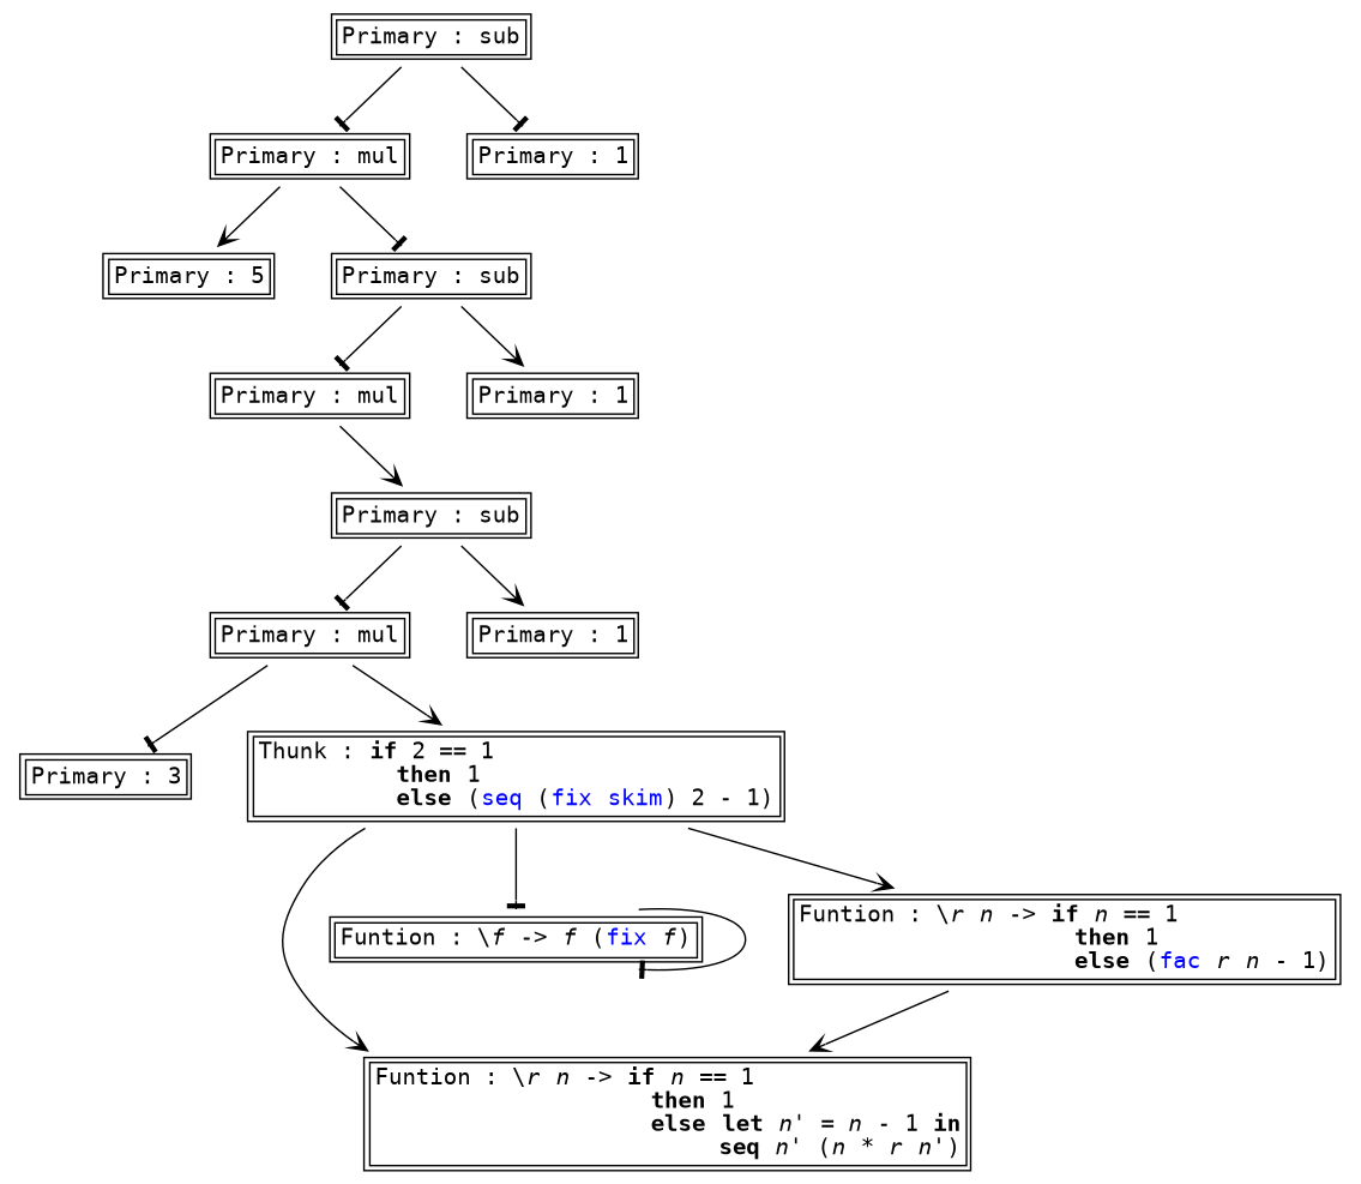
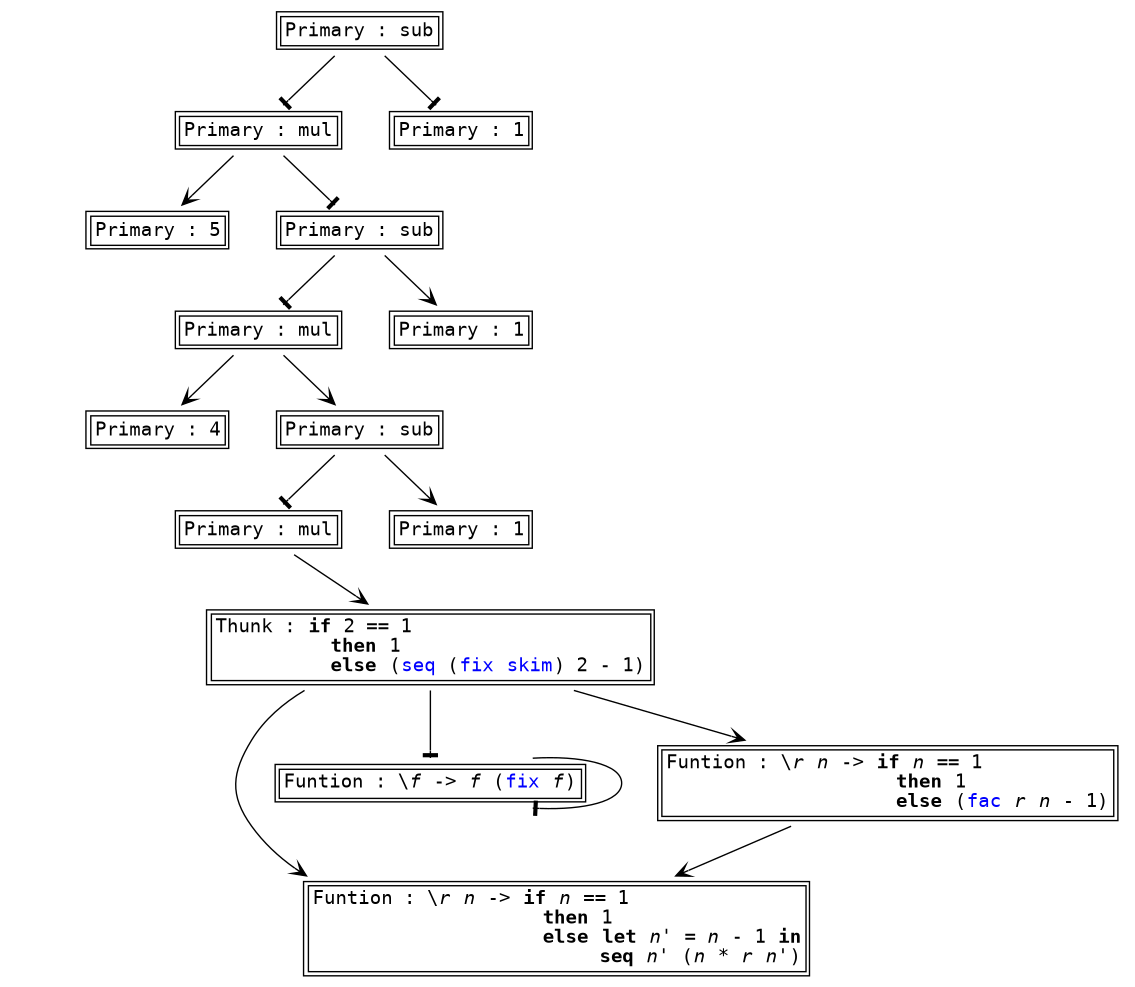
  digraph {
    node [fontname=monospace shape=plaintext]
    edge [arrowhead=vee]
    n1 [label=<<TABLE ALIGN="LEFT"><TR><TD BALIGN="LEFT" ALIGN="LEFT">Funtion&nbsp;:&nbsp;\<I>r</I>&nbsp;<I>n</I>&nbsp;-&gt;&nbsp;<B>if</B>&nbsp;<I>n</I>&nbsp;==&nbsp;1&nbsp;&nbsp;&nbsp;&nbsp;&nbsp;&nbsp;&nbsp;&nbsp;&nbsp;&nbsp;&nbsp;&nbsp;&nbsp;&nbsp;&nbsp;<BR />&nbsp;&nbsp;&nbsp;&nbsp;&nbsp;&nbsp;&nbsp;&nbsp;&nbsp;&nbsp;&nbsp;&nbsp;&nbsp;&nbsp;&nbsp;&nbsp;&nbsp;&nbsp;&nbsp;&nbsp;<B>then</B>&nbsp;1&nbsp;&nbsp;&nbsp;&nbsp;&nbsp;&nbsp;&nbsp;&nbsp;&nbsp;&nbsp;&nbsp;&nbsp;&nbsp;&nbsp;&nbsp;&nbsp;<BR />&nbsp;&nbsp;&nbsp;&nbsp;&nbsp;&nbsp;&nbsp;&nbsp;&nbsp;&nbsp;&nbsp;&nbsp;&nbsp;&nbsp;&nbsp;&nbsp;&nbsp;&nbsp;&nbsp;&nbsp;<B>else</B>&nbsp;<B>let</B>&nbsp;<I>n'</I>&nbsp;=&nbsp;<I>n</I>&nbsp;-&nbsp;1&nbsp;<B>in</B><BR />&nbsp;&nbsp;&nbsp;&nbsp;&nbsp;&nbsp;&nbsp;&nbsp;&nbsp;&nbsp;&nbsp;&nbsp;&nbsp;&nbsp;&nbsp;&nbsp;&nbsp;&nbsp;&nbsp;&nbsp;&nbsp;&nbsp;&nbsp;&nbsp;&nbsp;<B>seq</B>&nbsp;<I>n'</I>&nbsp;(<I>n</I>&nbsp;*&nbsp;<I>r</I>&nbsp;<I>n'</I>)<BR /></TD></TR></TABLE>>]
    n2 [label=<<TABLE ALIGN="LEFT"><TR><TD BALIGN="LEFT" ALIGN="LEFT">Funtion&nbsp;:&nbsp;\<I>f</I>&nbsp;-&gt;&nbsp;<I>f</I>&nbsp;(<FONT COLOR="blue">fix</FONT>&nbsp;<I>f</I>)<BR /></TD></TR></TABLE>>]
    n3 [label=<<TABLE ALIGN="LEFT"><TR><TD BALIGN="LEFT" ALIGN="LEFT">Primary&nbsp;:&nbsp;sub<BR /></TD></TR></TABLE>>]
    n4 [label=<<TABLE ALIGN="LEFT"><TR><TD BALIGN="LEFT" ALIGN="LEFT">Primary&nbsp;:&nbsp;mul<BR /></TD></TR></TABLE>>]
    n5 [label=<<TABLE ALIGN="LEFT"><TR><TD BALIGN="LEFT" ALIGN="LEFT">Primary&nbsp;:&nbsp;1<BR /></TD></TR></TABLE>>]
    n6 [label=<<TABLE ALIGN="LEFT"><TR><TD BALIGN="LEFT" ALIGN="LEFT">Primary&nbsp;:&nbsp;5<BR /></TD></TR></TABLE>>]
    n7 [label=<<TABLE ALIGN="LEFT"><TR><TD BALIGN="LEFT" ALIGN="LEFT">Primary&nbsp;:&nbsp;sub<BR /></TD></TR></TABLE>>]
    n8 [label=<<TABLE ALIGN="LEFT"><TR><TD BALIGN="LEFT" ALIGN="LEFT">Primary&nbsp;:&nbsp;mul<BR /></TD></TR></TABLE>>]
    n9 [label=<<TABLE ALIGN="LEFT"><TR><TD BALIGN="LEFT" ALIGN="LEFT">Primary&nbsp;:&nbsp;1<BR /></TD></TR></TABLE>>]
+   n10 [label=<<TABLE ALIGN="LEFT"><TR><TD BALIGN="LEFT" ALIGN="LEFT">Primary&nbsp;:&nbsp;4<BR /></TD></TR></TABLE>>]
    n11 [label=<<TABLE ALIGN="LEFT"><TR><TD BALIGN="LEFT" ALIGN="LEFT">Primary&nbsp;:&nbsp;sub<BR /></TD></TR></TABLE>>]
    n12 [label=<<TABLE ALIGN="LEFT"><TR><TD BALIGN="LEFT" ALIGN="LEFT">Primary&nbsp;:&nbsp;mul<BR /></TD></TR></TABLE>>]
    n13 [label=<<TABLE ALIGN="LEFT"><TR><TD BALIGN="LEFT" ALIGN="LEFT">Primary&nbsp;:&nbsp;1<BR /></TD></TR></TABLE>>]
-   n14 [label=<<TABLE ALIGN="LEFT"><TR><TD BALIGN="LEFT" ALIGN="LEFT">Primary&nbsp;:&nbsp;3<BR /></TD></TR></TABLE>>]
    n15 [label=<<TABLE ALIGN="LEFT"><TR><TD BALIGN="LEFT" ALIGN="LEFT">Thunk&nbsp;:&nbsp;<B>if</B>&nbsp;2&nbsp;==&nbsp;1&nbsp;&nbsp;&nbsp;&nbsp;&nbsp;&nbsp;&nbsp;&nbsp;&nbsp;&nbsp;&nbsp;&nbsp;&nbsp;&nbsp;&nbsp;&nbsp;&nbsp;&nbsp;&nbsp;&nbsp;<BR />&nbsp;&nbsp;&nbsp;&nbsp;&nbsp;&nbsp;&nbsp;&nbsp;&nbsp;&nbsp;<B>then</B>&nbsp;1&nbsp;&nbsp;&nbsp;&nbsp;&nbsp;&nbsp;&nbsp;&nbsp;&nbsp;&nbsp;&nbsp;&nbsp;&nbsp;&nbsp;&nbsp;&nbsp;&nbsp;&nbsp;&nbsp;&nbsp;&nbsp;<BR />&nbsp;&nbsp;&nbsp;&nbsp;&nbsp;&nbsp;&nbsp;&nbsp;&nbsp;&nbsp;<B>else</B>&nbsp;(<FONT COLOR="blue">seq</FONT>&nbsp;(<FONT COLOR="blue">fix</FONT>&nbsp;<FONT COLOR="blue">skim</FONT>)&nbsp;2&nbsp;-&nbsp;1)<BR /></TD></TR></TABLE>>]
    n16 [label=<<TABLE ALIGN="LEFT"><TR><TD BALIGN="LEFT" ALIGN="LEFT">Funtion&nbsp;:&nbsp;\<I>r</I>&nbsp;<I>n</I>&nbsp;-&gt;&nbsp;<B>if</B>&nbsp;<I>n</I>&nbsp;==&nbsp;1&nbsp;&nbsp;&nbsp;&nbsp;&nbsp;&nbsp;&nbsp;&nbsp;&nbsp;&nbsp;&nbsp;<BR />&nbsp;&nbsp;&nbsp;&nbsp;&nbsp;&nbsp;&nbsp;&nbsp;&nbsp;&nbsp;&nbsp;&nbsp;&nbsp;&nbsp;&nbsp;&nbsp;&nbsp;&nbsp;&nbsp;&nbsp;<B>then</B>&nbsp;1&nbsp;&nbsp;&nbsp;&nbsp;&nbsp;&nbsp;&nbsp;&nbsp;&nbsp;&nbsp;&nbsp;&nbsp;<BR />&nbsp;&nbsp;&nbsp;&nbsp;&nbsp;&nbsp;&nbsp;&nbsp;&nbsp;&nbsp;&nbsp;&nbsp;&nbsp;&nbsp;&nbsp;&nbsp;&nbsp;&nbsp;&nbsp;&nbsp;<B>else</B>&nbsp;(<FONT COLOR="blue">fac</FONT>&nbsp;<I>r</I>&nbsp;<I>n</I>&nbsp;-&nbsp;1)<BR /></TD></TR></TABLE>>]
    n2 -> n2 [arrowhead=tee]
    n3 -> n4 [arrowhead=tee]
    n3 -> n5 [arrowhead=tee]
    n4 -> n6
    n4 -> n7 [arrowhead=tee]
    n7 -> n8 [arrowhead=tee]
    n7 -> n9
+   n8 -> n10
    n8 -> n11
    n11 -> n12 [arrowhead=tee]
    n11 -> n13
-   n12 -> n14 [arrowhead=tee]
    n12 -> n15
    n15 -> n1
    n15 -> n2 [arrowhead=tee]
    n15 -> n16
    n16 -> n1
  }
